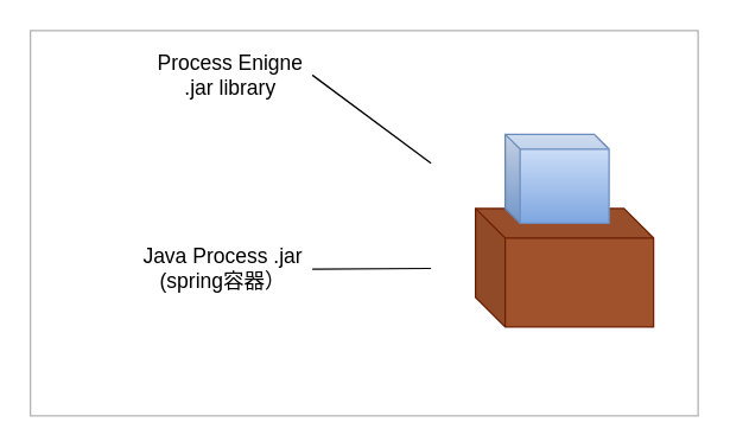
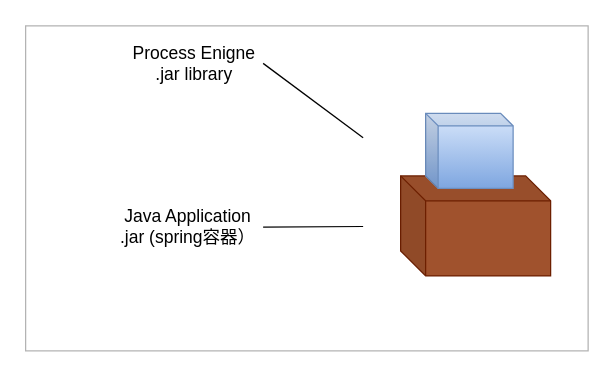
  <mxCell id="0" />
  <mxCell id="1" parent="0" />
  <mxCell id="2" value="" style="rounded=0;whiteSpace=wrap;html=1;labelBackgroundColor=#FF6666;strokeColor=#B3B3B3;" vertex="1" parent="1"><mxGeometry x="20" y="20" width="450" height="260" as="geometry" /></mxCell>
  <mxCell id="3" value="" style="shape=cube;whiteSpace=wrap;html=1;boundedLbl=1;backgroundOutline=1;darkOpacity=0.05;darkOpacity2=0.1;fillColor=#a0522d;strokeColor=#6D1F00;fontColor=#ffffff;" vertex="1" parent="1"><mxGeometry x="320" y="140" width="120" height="80" as="geometry" /></mxCell>
  <mxCell id="4" value="" style="shape=cube;whiteSpace=wrap;html=1;boundedLbl=1;backgroundOutline=1;darkOpacity=0.05;darkOpacity2=0.1;labelBackgroundColor=#FF6666;size=10;fillColor=#dae8fc;strokeColor=#6c8ebf;gradientColor=#7ea6e0;" vertex="1" parent="1"><mxGeometry x="340" y="90" width="70" height="60" as="geometry" /></mxCell>
  <mxCell id="5" value="&lt;font style=&quot;font-size: 14px;&quot;&gt;Process Enigne .jar library&lt;/font&gt;" style="text;html=1;strokeColor=none;fillColor=none;align=center;verticalAlign=middle;whiteSpace=wrap;rounded=0;" vertex="1" parent="1"><mxGeometry x="100" y="30" width="110" height="40" as="geometry" /></mxCell>
- <mxCell id="6" value="&lt;font style=&quot;font-size: 14px;&quot;&gt;Java Process .jar (spring容器）&lt;/font&gt;" style="text;html=1;strokeColor=none;fillColor=none;align=center;verticalAlign=middle;whiteSpace=wrap;rounded=0;" vertex="1" parent="1"><mxGeometry x="90" y="160" width="120" height="40" as="geometry" /></mxCell>
+ <mxCell id="6" value="&lt;font style=&quot;font-size: 14px;&quot;&gt;Java Application .jar (spring容器）&lt;/font&gt;" style="text;html=1;strokeColor=none;fillColor=none;align=center;verticalAlign=middle;whiteSpace=wrap;rounded=0;" vertex="1" parent="1"><mxGeometry x="90" y="160" width="120" height="40" as="geometry" /></mxCell>
  <mxCell id="7" value="" style="endArrow=none;html=1;rounded=0;fontSize=14;exitX=1;exitY=0.5;exitDx=0;exitDy=0;" edge="1" parent="1" source="5"><mxGeometry width="50" height="50" relative="1" as="geometry"><mxPoint x="230" y="109.5" as="sourcePoint" /><mxPoint x="290" y="109.5" as="targetPoint" /></mxGeometry></mxCell>
  <mxCell id="8" value="" style="endArrow=none;html=1;rounded=0;fontSize=14;exitX=1;exitY=0.5;exitDx=0;exitDy=0;" edge="1" parent="1"><mxGeometry width="50" height="50" relative="1" as="geometry"><mxPoint x="210" y="181" as="sourcePoint" /><mxPoint x="290" y="180.5" as="targetPoint" /></mxGeometry></mxCell>
